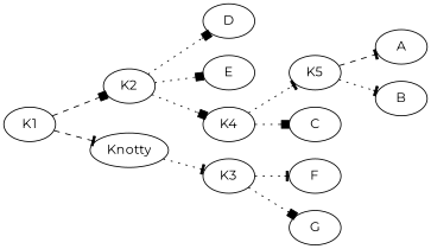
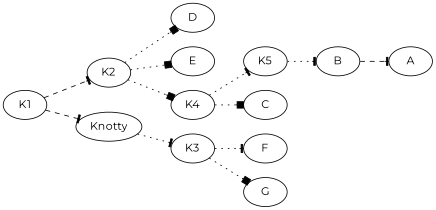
  digraph {
    fontname=Montserrat
    rankdir=LR
    node [fontname=Montserrat]
    edge [arrowhead=tee fontname=Montserrat style=dotted]
    K1
    K2
    Knotty
    D
    E
    K4
    K3
    K5
    C
    A
    B
    F
    G
-   K1 -> K2 [arrowhead=box style=dashed]
+   K1 -> K2 [style=dashed]
    K1 -> Knotty [style=dashed]
    K2 -> D [arrowhead=box]
    K2 -> E [arrowhead=box]
    K2 -> K4 [arrowhead=box]
    Knotty -> K3
    K4 -> K5
    K4 -> C [arrowhead=box]
    K3 -> F
    K3 -> G [arrowhead=box]
-   K5 -> A [style=dashed]
+   B -> A [style=dashed]
    K5 -> B
  }
